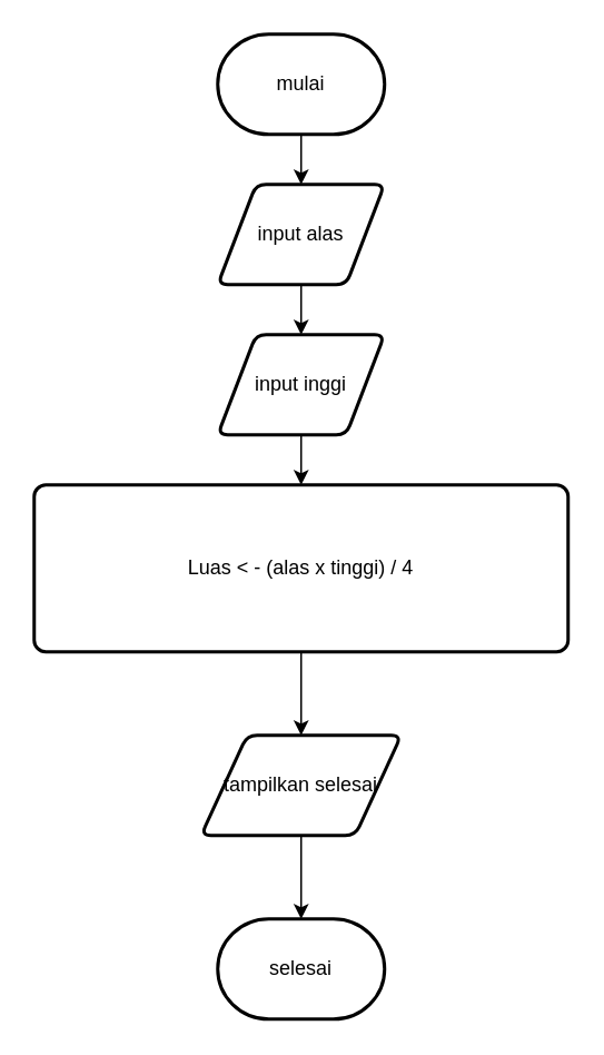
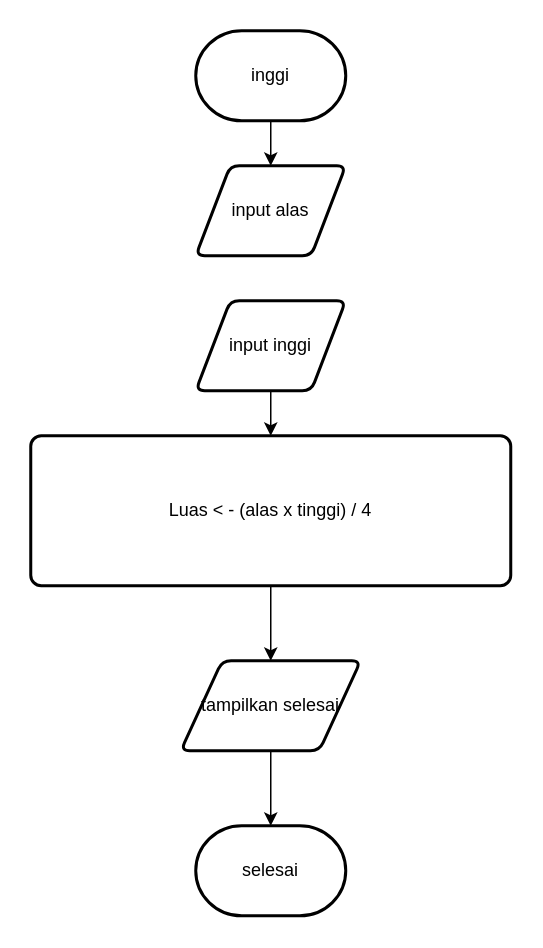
  <mxCell id="0" />
  <mxCell id="1" parent="0" />
  <mxCell id="2" style="edgeStyle=orthogonalEdgeStyle;rounded=0;orthogonalLoop=1;jettySize=auto;html=1;exitX=0.5;exitY=1;exitDx=0;exitDy=0;exitPerimeter=0;entryX=0.5;entryY=0;entryDx=0;entryDy=0;" edge="1" parent="1" source="3" target="5"><mxGeometry relative="1" as="geometry" /></mxCell>
- <mxCell id="3" value="mulai" style="strokeWidth=2;html=1;shape=mxgraph.flowchart.terminator;whiteSpace=wrap;" vertex="1" parent="1"><mxGeometry x="130" y="20" width="100" height="60" as="geometry" /></mxCell>
- <mxCell id="4" style="edgeStyle=orthogonalEdgeStyle;rounded=0;orthogonalLoop=1;jettySize=auto;html=1;exitX=0.5;exitY=1;exitDx=0;exitDy=0;entryX=0.5;entryY=0;entryDx=0;entryDy=0;" edge="1" parent="1" source="5" target="7"><mxGeometry relative="1" as="geometry" /></mxCell>
+ <mxCell id="3" value="inggi" style="strokeWidth=2;html=1;shape=mxgraph.flowchart.terminator;whiteSpace=wrap;" vertex="1" parent="1"><mxGeometry x="130" y="20" width="100" height="60" as="geometry" /></mxCell>
  <mxCell id="5" value="input alas" style="shape=parallelogram;html=1;strokeWidth=2;perimeter=parallelogramPerimeter;whiteSpace=wrap;rounded=1;arcSize=12;size=0.23;" vertex="1" parent="1"><mxGeometry x="130" y="110" width="100" height="60" as="geometry" /></mxCell>
  <mxCell id="6" style="edgeStyle=orthogonalEdgeStyle;rounded=0;orthogonalLoop=1;jettySize=auto;html=1;exitX=0.5;exitY=1;exitDx=0;exitDy=0;entryX=0.5;entryY=0;entryDx=0;entryDy=0;" edge="1" parent="1" source="7" target="9"><mxGeometry relative="1" as="geometry" /></mxCell>
  <mxCell id="7" value="input inggi" style="shape=parallelogram;html=1;strokeWidth=2;perimeter=parallelogramPerimeter;whiteSpace=wrap;rounded=1;arcSize=12;size=0.23;" vertex="1" parent="1"><mxGeometry x="130" y="200" width="100" height="60" as="geometry" /></mxCell>
  <mxCell id="8" style="edgeStyle=orthogonalEdgeStyle;rounded=0;orthogonalLoop=1;jettySize=auto;html=1;exitX=0.5;exitY=1;exitDx=0;exitDy=0;entryX=0.5;entryY=0;entryDx=0;entryDy=0;" edge="1" parent="1" source="9" target="10"><mxGeometry relative="1" as="geometry" /></mxCell>
  <mxCell id="9" value="Luas &amp;lt; - (alas x tinggi) / 4" style="rounded=1;whiteSpace=wrap;html=1;absoluteArcSize=1;arcSize=14;strokeWidth=2;" vertex="1" parent="1"><mxGeometry x="20" y="290" width="320" height="100" as="geometry" /></mxCell>
  <mxCell id="10" value="tampilkan selesai" style="shape=parallelogram;html=1;strokeWidth=2;perimeter=parallelogramPerimeter;whiteSpace=wrap;rounded=1;arcSize=12;size=0.23;" vertex="1" parent="1"><mxGeometry x="120" y="440" width="120" height="60" as="geometry" /></mxCell>
  <mxCell id="11" value="selesai" style="strokeWidth=2;html=1;shape=mxgraph.flowchart.terminator;whiteSpace=wrap;" vertex="1" parent="1"><mxGeometry x="130" y="550" width="100" height="60" as="geometry" /></mxCell>
  <mxCell id="12" style="edgeStyle=orthogonalEdgeStyle;rounded=0;orthogonalLoop=1;jettySize=auto;html=1;exitX=0.5;exitY=1;exitDx=0;exitDy=0;entryX=0.5;entryY=0;entryDx=0;entryDy=0;entryPerimeter=0;" edge="1" parent="1" source="10" target="11"><mxGeometry relative="1" as="geometry" /></mxCell>
